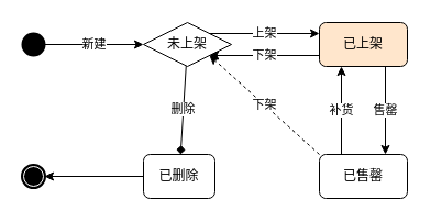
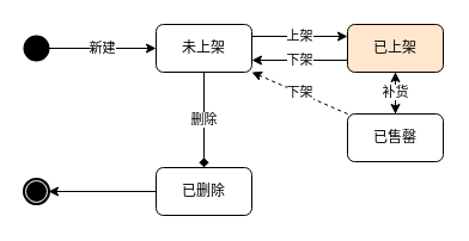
  <mxCell id="0" />
  <mxCell id="1" parent="0" />
  <mxCell id="2" value="新建" style="edgeStyle=orthogonalEdgeStyle;rounded=0;orthogonalLoop=1;jettySize=auto;html=1;" edge="1" parent="1" source="3" target="7"><mxGeometry relative="1" as="geometry" /></mxCell>
  <mxCell id="3" value="" style="strokeWidth=2;html=1;shape=mxgraph.flowchart.start_2;whiteSpace=wrap;fillColor=#000000;" vertex="1" parent="1"><mxGeometry x="20" y="30" width="20" height="20" as="geometry" /></mxCell>
  <mxCell id="4" value="" style="shape=mxgraph.bpmn.shape;html=1;verticalLabelPosition=bottom;labelBackgroundColor=#ffffff;verticalAlign=top;align=center;perimeter=ellipsePerimeter;outlineConnect=0;outline=end;symbol=terminate;fillColor=#FFFFFF;" vertex="1" parent="1"><mxGeometry x="20" y="150" width="20" height="20" as="geometry" /></mxCell>
  <mxCell id="5" value="上架" style="edgeStyle=orthogonalEdgeStyle;rounded=0;orthogonalLoop=1;jettySize=auto;html=1;" edge="1" parent="1" source="7" target="10"><mxGeometry relative="1" as="geometry"><Array as="points"><mxPoint x="250" y="30" /><mxPoint x="250" y="30" /></Array></mxGeometry></mxCell>
  <mxCell id="6" value="删除" style="edgeStyle=none;rounded=0;orthogonalLoop=1;jettySize=auto;html=1;endArrow=diamond;" edge="1" parent="1" source="7" target="15"><mxGeometry relative="1" as="geometry" /></mxCell>
- <mxCell id="7" value="未上架" style="rhombus;whiteSpace=wrap;html=1;fillColor=#FFFFFF;" vertex="1" parent="1"><mxGeometry x="130" y="20" width="80" height="40" as="geometry" /></mxCell>
+ <mxCell id="7" value="未上架" style="rounded=1;whiteSpace=wrap;html=1;fillColor=#FFFFFF;" vertex="1" parent="1"><mxGeometry x="130" y="20" width="80" height="40" as="geometry" /></mxCell>
  <mxCell id="8" value="下架" style="edgeStyle=orthogonalEdgeStyle;rounded=0;orthogonalLoop=1;jettySize=auto;html=1;" edge="1" parent="1" source="10" target="7"><mxGeometry relative="1" as="geometry"><Array as="points"><mxPoint x="250" y="50" /><mxPoint x="250" y="50" /></Array></mxGeometry></mxCell>
  <mxCell id="9" value="售罄" style="edgeStyle=orthogonalEdgeStyle;rounded=0;orthogonalLoop=1;jettySize=auto;html=1;" edge="1" parent="1" source="10" target="13"><mxGeometry relative="1" as="geometry"><Array as="points"><mxPoint x="350" y="100" /><mxPoint x="350" y="100" /></Array></mxGeometry></mxCell>
  <mxCell id="10" value="已上架" style="rounded=1;whiteSpace=wrap;html=1;fillColor=#ffe6cc;" vertex="1" parent="1"><mxGeometry x="290" y="20" width="80" height="40" as="geometry" /></mxCell>
  <mxCell id="11" value="补货" style="edgeStyle=orthogonalEdgeStyle;rounded=0;orthogonalLoop=1;jettySize=auto;html=1;" edge="1" parent="1" source="13" target="10"><mxGeometry relative="1" as="geometry"><Array as="points"><mxPoint x="310" y="100" /><mxPoint x="310" y="100" /></Array></mxGeometry></mxCell>
  <mxCell id="12" value="下架" style="rounded=0;orthogonalLoop=1;jettySize=auto;html=1;exitX=0;exitY=0;exitDx=0;exitDy=0;entryX=1;entryY=1;entryDx=0;entryDy=0;dashed=1;" edge="1" parent="1" source="13" target="7"><mxGeometry relative="1" as="geometry"><mxPoint x="270" y="150" as="sourcePoint" /></mxGeometry></mxCell>
- <mxCell id="13" value="已售罄" style="rounded=1;whiteSpace=wrap;html=1;fillColor=#FFFFFF;" vertex="1" parent="1"><mxGeometry x="290" y="140" width="80" height="40" as="geometry" /></mxCell>
+ <mxCell id="13" value="已售罄" style="rounded=1;whiteSpace=wrap;html=1;fillColor=#FFFFFF;" vertex="1" parent="1"><mxGeometry x="290" y="95" width="80" height="40" as="geometry" /></mxCell>
  <mxCell id="14" style="edgeStyle=none;rounded=0;orthogonalLoop=1;jettySize=auto;html=1;" edge="1" parent="1" source="15" target="4"><mxGeometry relative="1" as="geometry" /></mxCell>
- <mxCell id="15" value="已删除" style="rounded=1;whiteSpace=wrap;html=1;fillColor=#FFFFFF;" vertex="1" parent="1"><mxGeometry x="130" y="140" width="65" height="40" as="geometry" /></mxCell>
+ <mxCell id="15" value="已删除" style="rounded=1;whiteSpace=wrap;html=1;fillColor=#FFFFFF;" vertex="1" parent="1"><mxGeometry x="130" y="140" width="80" height="40" as="geometry" /></mxCell>
